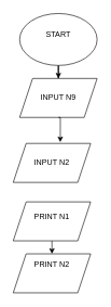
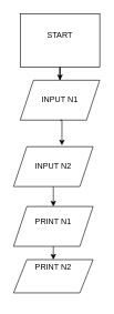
  <mxCell id="0" />
  <mxCell id="1" parent="0" />
  <mxCell id="2" style="edgeStyle=orthogonalEdgeStyle;rounded=0;orthogonalLoop=1;jettySize=auto;html=1;" edge="1" parent="1" source="3" target="4"><mxGeometry relative="1" as="geometry" /></mxCell>
- <mxCell id="3" value="START&lt;div&gt;&lt;br&gt;&lt;/div&gt;" style="ellipse;whiteSpace=wrap;html=1;" vertex="1" parent="1"><mxGeometry x="30" width="120" height="80" as="geometry" y="20" /></mxCell>
- <mxCell id="4" value="INPUT N9" style="shape=parallelogram;perimeter=parallelogramPerimeter;whiteSpace=wrap;html=1;fixedSize=1;" vertex="1" parent="1"><mxGeometry x="30" y="120" width="120" height="60" as="geometry" /></mxCell>
+ <mxCell id="3" value="START&lt;div&gt;&lt;br&gt;&lt;/div&gt;" style="whiteSpace=wrap;html=1;rounded=0;" vertex="1" parent="1"><mxGeometry x="30" width="120" height="80" as="geometry" y="20" /></mxCell>
+ <mxCell id="4" value="INPUT N1" style="shape=parallelogram;perimeter=parallelogramPerimeter;whiteSpace=wrap;html=1;fixedSize=1;" vertex="1" parent="1"><mxGeometry x="30" y="120" width="120" height="60" as="geometry" /></mxCell>
+ <mxCell id="5" style="edgeStyle=orthogonalEdgeStyle;rounded=0;orthogonalLoop=1;jettySize=auto;html=1;exitX=0.5;exitY=1;exitDx=0;exitDy=0;entryX=0.5;entryY=0;entryDx=0;entryDy=0;" edge="1" parent="1" source="6" target="8"><mxGeometry relative="1" as="geometry" /></mxCell>
  <mxCell id="6" value="INPUT N2" style="shape=parallelogram;perimeter=parallelogramPerimeter;whiteSpace=wrap;html=1;fixedSize=1;" vertex="1" parent="1"><mxGeometry x="20" y="220" width="120" height="60" as="geometry" /></mxCell>
  <mxCell id="7" style="edgeStyle=orthogonalEdgeStyle;rounded=0;orthogonalLoop=1;jettySize=auto;html=1;exitX=0.5;exitY=1;exitDx=0;exitDy=0;entryX=0.5;entryY=0;entryDx=0;entryDy=0;" edge="1" parent="1" source="8" target="9"><mxGeometry relative="1" as="geometry" /></mxCell>
  <mxCell id="8" value="PRINT N1&lt;div&gt;&lt;br&gt;&lt;/div&gt;" style="shape=parallelogram;perimeter=parallelogramPerimeter;whiteSpace=wrap;html=1;fixedSize=1;" vertex="1" parent="1"><mxGeometry x="20" y="310" width="120" height="60" as="geometry" /></mxCell>
- <mxCell id="9" value="PRINT N2&lt;div&gt;&lt;br&gt;&lt;div&gt;&lt;br&gt;&lt;/div&gt;&lt;/div&gt;" style="shape=parallelogram;perimeter=parallelogramPerimeter;whiteSpace=wrap;html=1;fixedSize=1;" vertex="1" parent="1"><mxGeometry x="20" y="390" width="120" height="60" as="geometry" /></mxCell>
+ <mxCell id="9" value="PRINT N2&lt;div&gt;&lt;br&gt;&lt;div&gt;&lt;br&gt;&lt;/div&gt;&lt;/div&gt;" style="shape=parallelogram;perimeter=parallelogramPerimeter;whiteSpace=wrap;html=1;fixedSize=1;" vertex="1" parent="1"><mxGeometry x="20" y="390" width="120" height="50" as="geometry" /></mxCell>
  <mxCell id="10" style="edgeStyle=orthogonalEdgeStyle;rounded=0;orthogonalLoop=1;jettySize=auto;html=1;exitX=0.5;exitY=1;exitDx=0;exitDy=0;entryX=0.608;entryY=-0.033;entryDx=0;entryDy=0;entryPerimeter=0;" edge="1" parent="1" source="4" target="6"><mxGeometry relative="1" as="geometry" /></mxCell>
